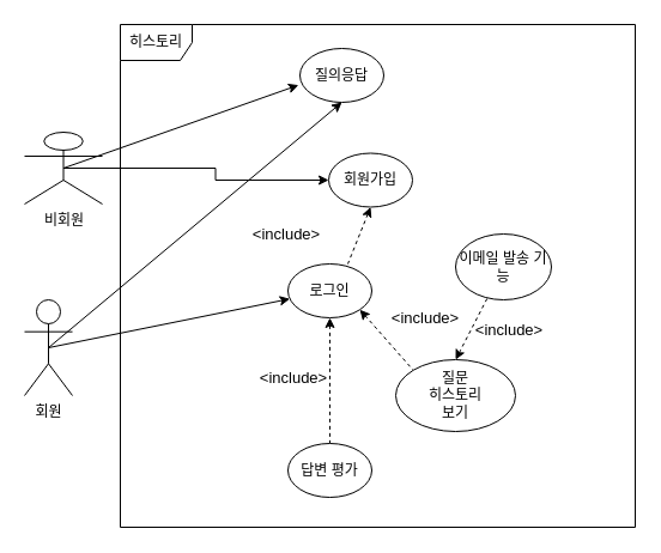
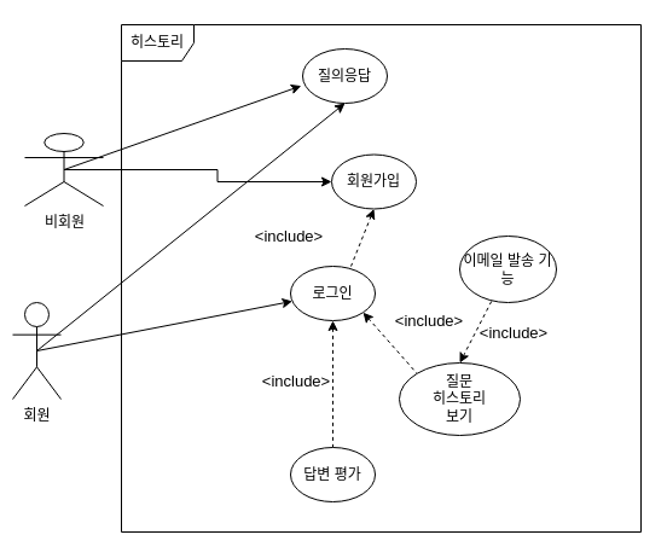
  <mxCell id="0" />
  <mxCell id="1" parent="0" />
  <mxCell id="2" style="rounded=0;orthogonalLoop=1;jettySize=auto;html=1;exitX=0.5;exitY=0.5;exitDx=0;exitDy=0;exitPerimeter=0;entryX=0.5;entryY=1;entryDx=0;entryDy=0;" parent="1" source="4" target="10" edge="1"><mxGeometry relative="1" as="geometry" /></mxCell>
  <mxCell id="3" style="rounded=0;orthogonalLoop=1;jettySize=auto;html=1;exitX=0.5;exitY=0.5;exitDx=0;exitDy=0;exitPerimeter=0;" parent="1" source="4" target="7" edge="1"><mxGeometry relative="1" as="geometry" /></mxCell>
- <mxCell id="4" value="회원" style="shape=umlActor;verticalLabelPosition=bottom;verticalAlign=top;html=1;outlineConnect=0;" parent="1" vertex="1"><mxGeometry x="20" y="250" width="40" height="80" as="geometry" /></mxCell>
+ <mxCell id="4" value="회원" style="shape=umlActor;verticalLabelPosition=bottom;verticalAlign=top;html=1;outlineConnect=0;" parent="1" vertex="1"><mxGeometry x="10" y="250" width="40" height="80" as="geometry" /></mxCell>
  <mxCell id="5" style="rounded=0;orthogonalLoop=1;jettySize=auto;html=1;exitX=1;exitY=1;exitDx=0;exitDy=0;entryX=0;entryY=0;entryDx=0;entryDy=0;dashed=1;startArrow=classic;startFill=1;endArrow=none;endFill=0;" parent="1" source="7" target="9" edge="1"><mxGeometry relative="1" as="geometry" /></mxCell>
  <mxCell id="6" style="rounded=0;orthogonalLoop=1;jettySize=auto;html=1;exitX=0.5;exitY=1;exitDx=0;exitDy=0;entryX=0.5;entryY=0;entryDx=0;entryDy=0;dashed=1;endArrow=none;endFill=0;startArrow=classic;startFill=1;" parent="1" source="7" target="19" edge="1"><mxGeometry relative="1" as="geometry" /></mxCell>
  <mxCell id="7" value="로그인" style="ellipse;whiteSpace=wrap;html=1;" parent="1" vertex="1"><mxGeometry x="240" y="220" width="70" height="45" as="geometry" /></mxCell>
  <mxCell id="8" style="rounded=0;orthogonalLoop=1;jettySize=auto;html=1;exitX=0.5;exitY=0;exitDx=0;exitDy=0;dashed=1;startArrow=classic;startFill=1;endArrow=none;endFill=0;" parent="1" source="9" target="18" edge="1"><mxGeometry relative="1" as="geometry" /></mxCell>
  <mxCell id="9" value="&lt;div&gt;질문&lt;/div&gt;히스토리&lt;div&gt;보기&lt;/div&gt;" style="ellipse;whiteSpace=wrap;html=1;" parent="1" vertex="1"><mxGeometry x="330" y="300" width="100" height="60" as="geometry" /></mxCell>
  <mxCell id="10" value="질의응답" style="ellipse;whiteSpace=wrap;html=1;" parent="1" vertex="1"><mxGeometry x="250" y="40" width="70" height="45" as="geometry" /></mxCell>
  <mxCell id="11" value="&lt;font style=&quot;font-size: 13px;&quot;&gt;&amp;lt;include&amp;gt;&lt;/font&gt;" style="text;html=1;align=center;verticalAlign=middle;whiteSpace=wrap;rounded=0;" parent="1" vertex="1"><mxGeometry x="204" y="180" width="70" height="30" as="geometry" /></mxCell>
  <mxCell id="12" style="rounded=0;orthogonalLoop=1;jettySize=auto;html=1;exitX=0.5;exitY=0.5;exitDx=0;exitDy=0;exitPerimeter=0;entryX=-0.017;entryY=0.68;entryDx=0;entryDy=0;entryPerimeter=0;" parent="1" source="14" target="10" edge="1"><mxGeometry relative="1" as="geometry" /></mxCell>
  <mxCell id="13" style="edgeStyle=orthogonalEdgeStyle;rounded=0;orthogonalLoop=1;jettySize=auto;html=1;exitX=0.5;exitY=0.5;exitDx=0;exitDy=0;exitPerimeter=0;entryX=0;entryY=0.5;entryDx=0;entryDy=0;" parent="1" source="14" target="17" edge="1"><mxGeometry relative="1" as="geometry" /></mxCell>
  <mxCell id="14" value="비회원" style="shape=umlActor;verticalLabelPosition=bottom;verticalAlign=top;html=1;outlineConnect=0;" parent="1" vertex="1"><mxGeometry x="20" y="110" width="65" height="60" as="geometry" /></mxCell>
  <mxCell id="15" style="rounded=0;orthogonalLoop=1;jettySize=auto;html=1;exitX=0.5;exitY=1;exitDx=0;exitDy=0;entryX=1;entryY=0.5;entryDx=0;entryDy=0;strokeColor=none;" parent="1" source="17" target="7" edge="1"><mxGeometry relative="1" as="geometry" /></mxCell>
  <mxCell id="16" style="rounded=0;orthogonalLoop=1;jettySize=auto;html=1;exitX=0.5;exitY=1;exitDx=0;exitDy=0;dashed=1;startArrow=classic;startFill=1;endArrow=none;endFill=0;" parent="1" source="17" edge="1"><mxGeometry relative="1" as="geometry"><mxPoint x="290" y="220" as="targetPoint" /></mxGeometry></mxCell>
  <mxCell id="17" value="회원가입" style="ellipse;whiteSpace=wrap;html=1;" parent="1" vertex="1"><mxGeometry x="274" y="127.5" width="70" height="45" as="geometry" /></mxCell>
  <mxCell id="18" value="이메일 발송 기능" style="ellipse;whiteSpace=wrap;html=1;" parent="1" vertex="1"><mxGeometry x="380" y="195" width="80" height="55" as="geometry" /></mxCell>
  <mxCell id="19" value="답변 평가" style="ellipse;whiteSpace=wrap;html=1;" parent="1" vertex="1"><mxGeometry x="240" y="370" width="70" height="45" as="geometry" /></mxCell>
  <mxCell id="20" value="히스토리" style="shape=umlFrame;whiteSpace=wrap;html=1;pointerEvents=0;" parent="1" vertex="1"><mxGeometry x="100" y="20" width="430" height="420" as="geometry" /></mxCell>
  <mxCell id="21" value="&lt;font style=&quot;font-size: 13px;&quot;&gt;&amp;lt;include&amp;gt;&lt;/font&gt;" style="text;html=1;align=center;verticalAlign=middle;whiteSpace=wrap;rounded=0;" parent="1" vertex="1"><mxGeometry x="320" y="250" width="70" height="30" as="geometry" /></mxCell>
  <mxCell id="22" value="&lt;font style=&quot;font-size: 13px;&quot;&gt;&amp;lt;include&amp;gt;&lt;/font&gt;" style="text;html=1;align=center;verticalAlign=middle;whiteSpace=wrap;rounded=0;" parent="1" vertex="1"><mxGeometry x="210" y="300" width="70" height="30" as="geometry" /></mxCell>
  <mxCell id="23" value="&lt;font style=&quot;font-size: 13px;&quot;&gt;&amp;lt;include&amp;gt;&lt;/font&gt;" style="text;html=1;align=center;verticalAlign=middle;whiteSpace=wrap;rounded=0;" parent="1" vertex="1"><mxGeometry x="390" y="260" width="70" height="30" as="geometry" /></mxCell>
